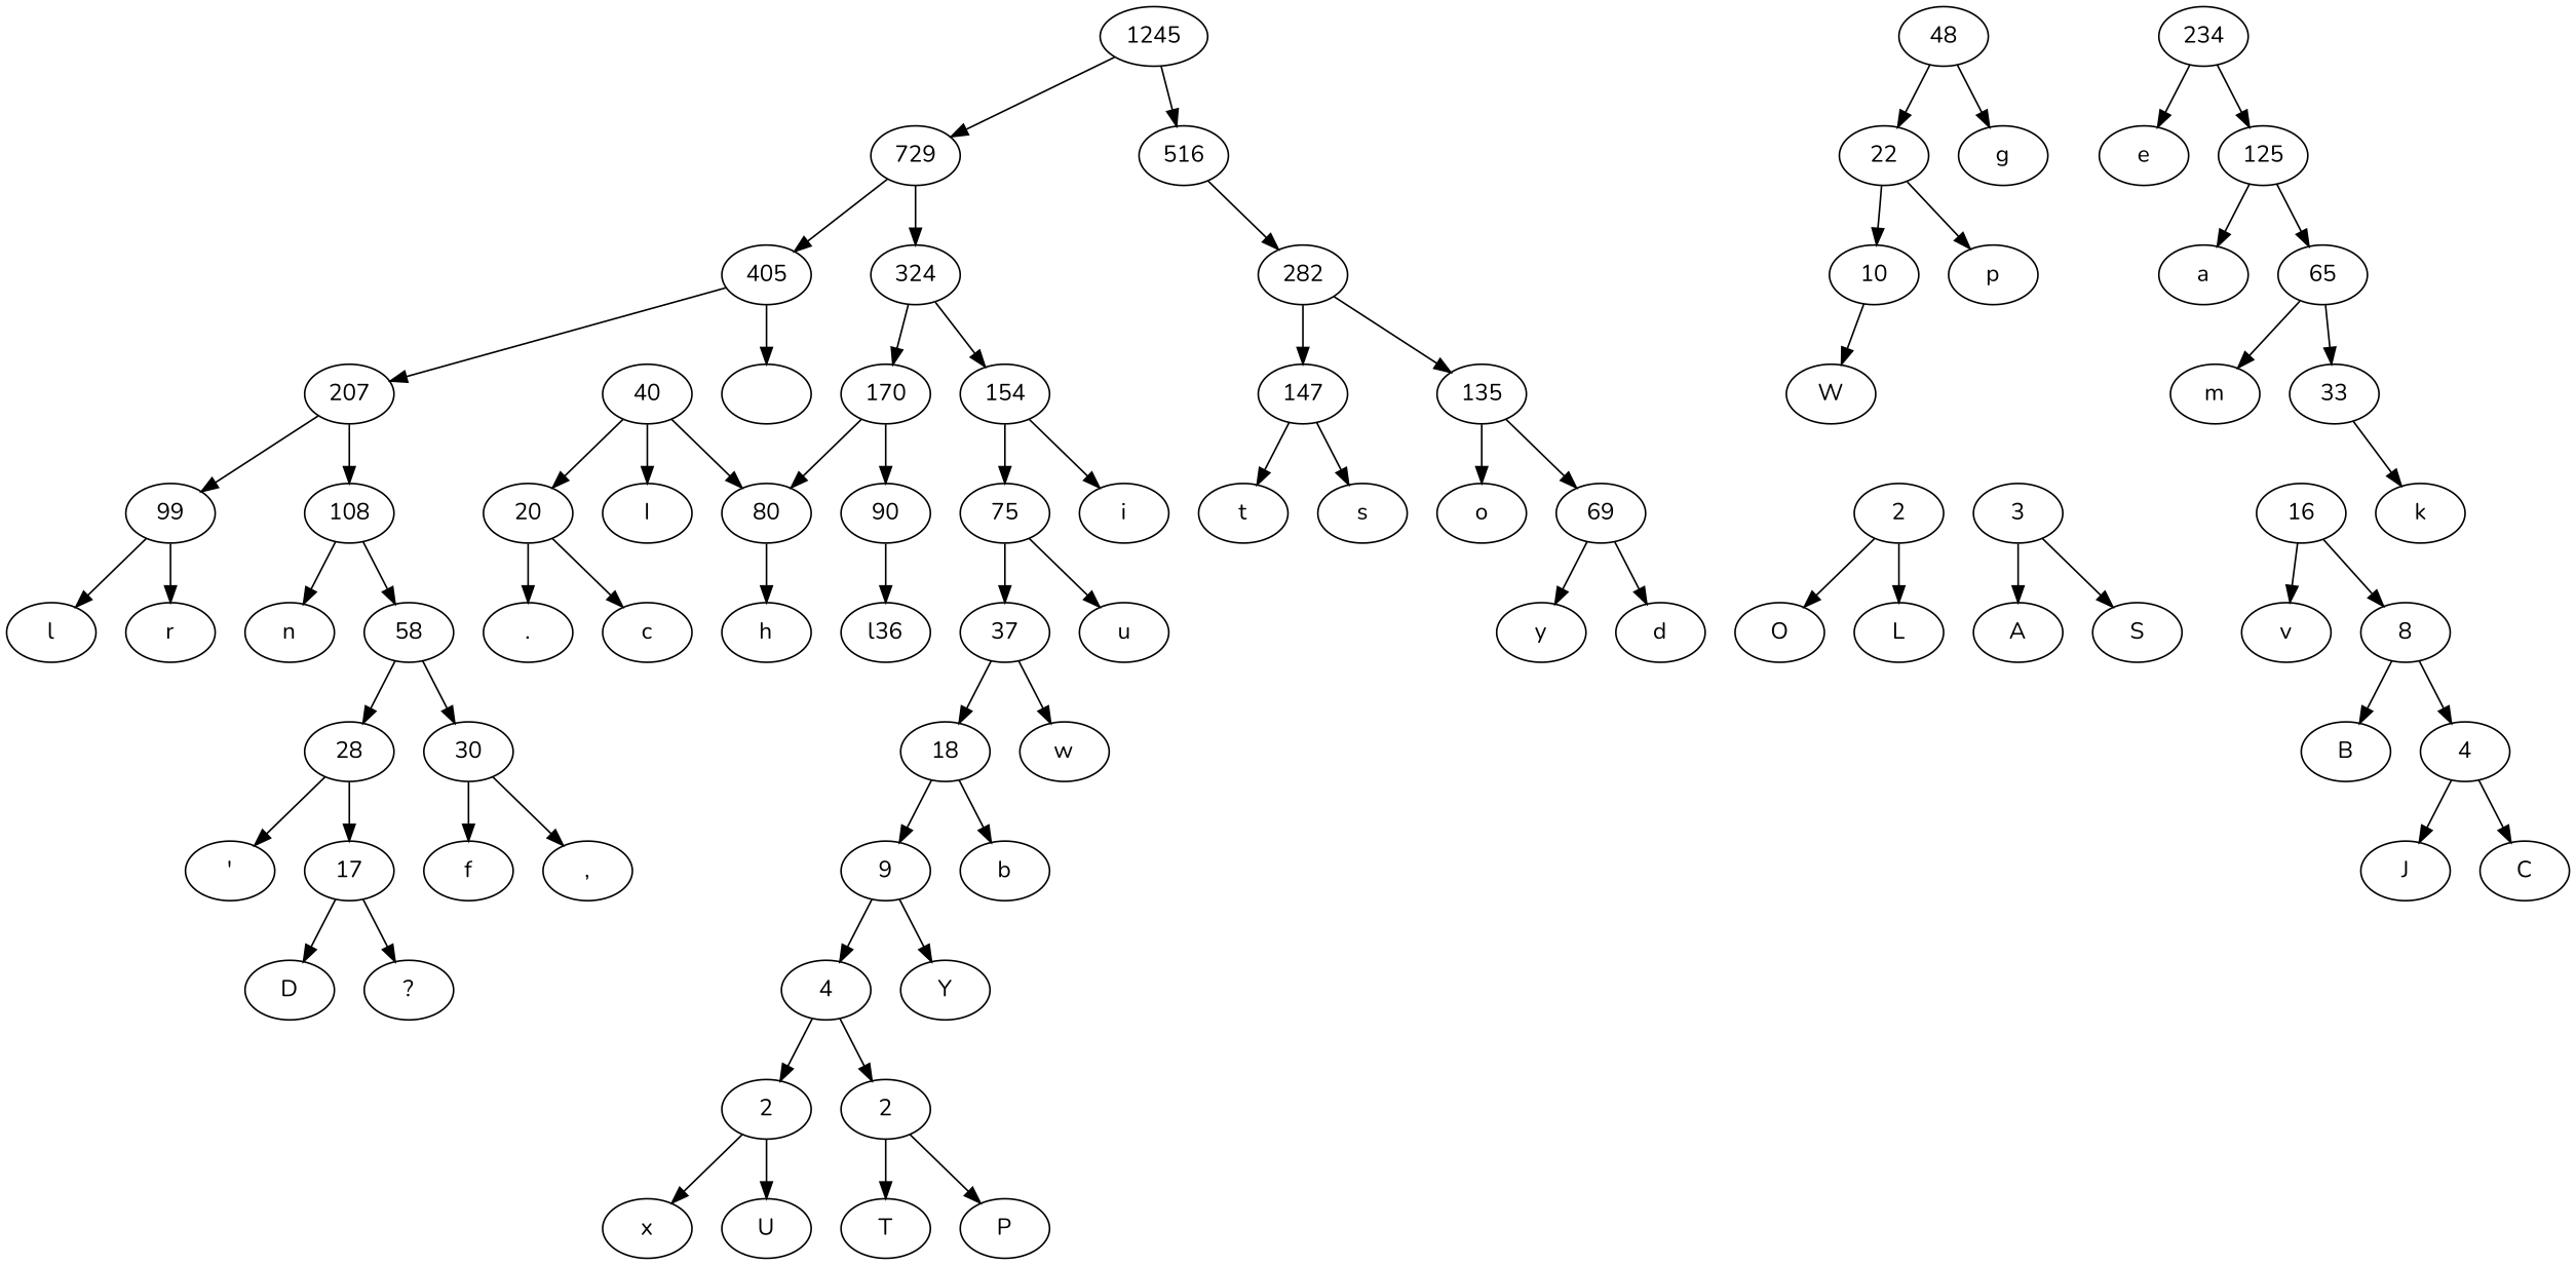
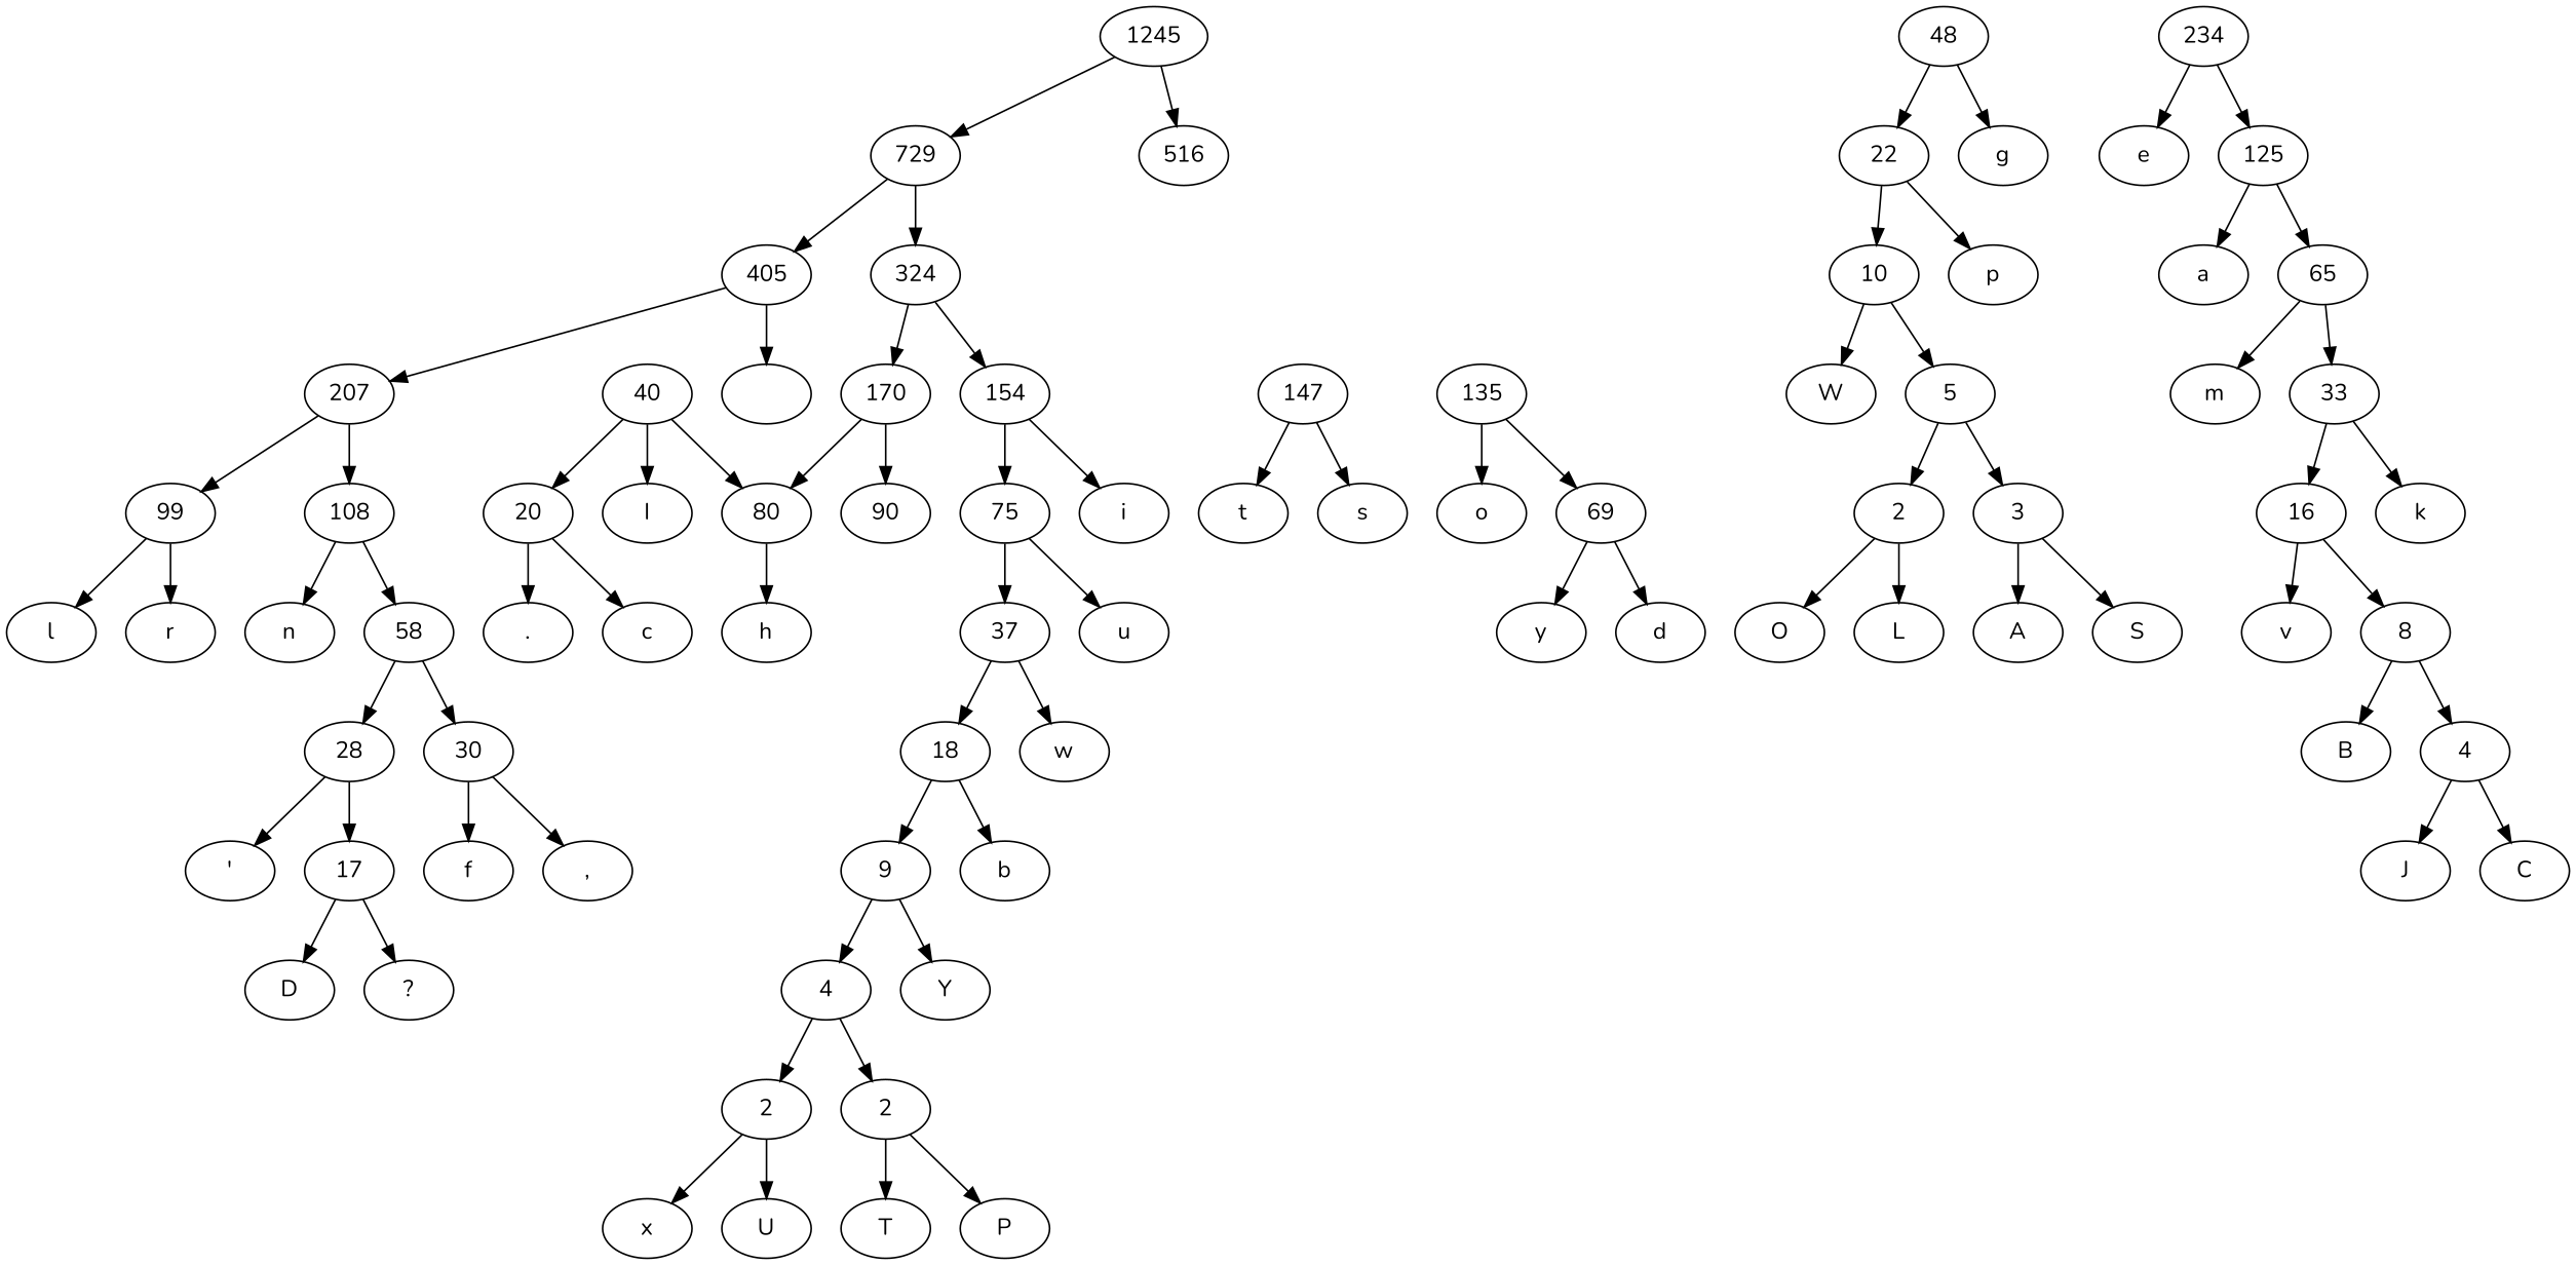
  digraph {
    fontname=Nunito
    node [fontname=Nunito]
    edge [fontname=Nunito]
    n1 [label=x]
    n2 [label=U]
    n3 [label=T]
    n4 [label=P]
    n5 [label=O]
    n6 [label=L]
    n7 [label=A]
    n8 [label=S]
    n9 [label=J]
    n10 [label=C]
    n11 [label=2]
    n12 [label=2]
    n13 [label=2]
    n14 [label=3]
    n15 [label=B]
    n16 [label=4]
    n17 [label=4]
    n18 [label=Y]
    n19 [label=W]
+   n20 [label=5]
    n21 [label=D]
    n22 [label="?"]
    n23 [label=v]
    n24 [label=8]
    n25 [label=b]
    n26 [label=9]
    n27 [label=c]
    n28 [label="."]
    n29 [label=10]
    n30 [label=p]
    n31 [label="'"]
    n32 [label=17]
    n33 [label=f]
    n34 [label=","]
    n35 [label=16]
    n36 [label=k]
    n37 [label=18]
    n38 [label=w]
    n39 [label=I]
    n40 [label=20]
    n41 [label=22]
    n42 [label=g]
    n43 [label=28]
    n44 [label=30]
    n45 [label=m]
    n46 [label=33]
    n47 [label=y]
    n48 [label=d]
    n49 [label=37]
    n50 [label=u]
    n51 [label=h]
    n52 [label=40]
    n53 [label=80]
    n54 [label=48]
    n55 [label=l]
    n56 [label=r]
    n57 [label=n]
    n58 [label=58]
    n59 [label=a]
    n60 [label=65]
    n61 [label=o]
    n62 [label=69]
    n63 [label=t]
    n64 [label=s]
    n65 [label=75]
    n66 [label=i]
    n67 [label=90]
-   l36
    n69 [label=99]
    n70 [label=108]
    n71 [label=e]
    n72 [label=125]
    n73 [label=135]
    n74 [label=147]
    n75 [label=154]
    n76 [label=170]
    n77 [label=" "]
    n78 [label=207]
    n79 [label=234]
-   n80 [label=282]
    n81 [label=324]
    n82 [label=405]
    n83 [label=516]
    n84 [label=729]
    n85 [label=1245]
    n11 -> n1
    n11 -> n2
    n12 -> n3
    n12 -> n4
    n13 -> n5
    n13 -> n6
    n14 -> n7
    n14 -> n8
    n16 -> n9
    n16 -> n10
    n17 -> n11
    n17 -> n12
+   n20 -> n13
+   n20 -> n14
    n24 -> n15
    n24 -> n16
    n26 -> n17
    n26 -> n18
    n29 -> n19
+   n29 -> n20
    n32 -> n21
    n32 -> n22
    n35 -> n23
    n35 -> n24
    n37 -> n25
    n37 -> n26
    n40 -> n27
    n40 -> n28
    n41 -> n29
    n41 -> n30
    n43 -> n31
    n43 -> n32
    n44 -> n33
    n44 -> n34
+   n46 -> n35
    n46 -> n36
    n49 -> n37
    n49 -> n38
    n52 -> n39
    n52 -> n40
    n52 -> n53
    n53 -> n51
    n54 -> n41
    n54 -> n42
    n58 -> n43
    n58 -> n44
    n60 -> n45
    n60 -> n46
    n62 -> n47
    n62 -> n48
    n65 -> n49
    n65 -> n50
-   n67 -> l36
    n69 -> n55
    n69 -> n56
    n70 -> n57
    n70 -> n58
    n72 -> n59
    n72 -> n60
    n73 -> n61
    n73 -> n62
    n74 -> n63
    n74 -> n64
    n75 -> n65
    n75 -> n66
    n76 -> n53
    n76 -> n67
    n78 -> n69
    n78 -> n70
    n79 -> n71
    n79 -> n72
-   n80 -> n73
-   n80 -> n74
    n81 -> n75
    n81 -> n76
    n82 -> n77
    n82 -> n78
-   n83 -> n80
    n84 -> n81
    n84 -> n82
    n85 -> n83
    n85 -> n84
  }
